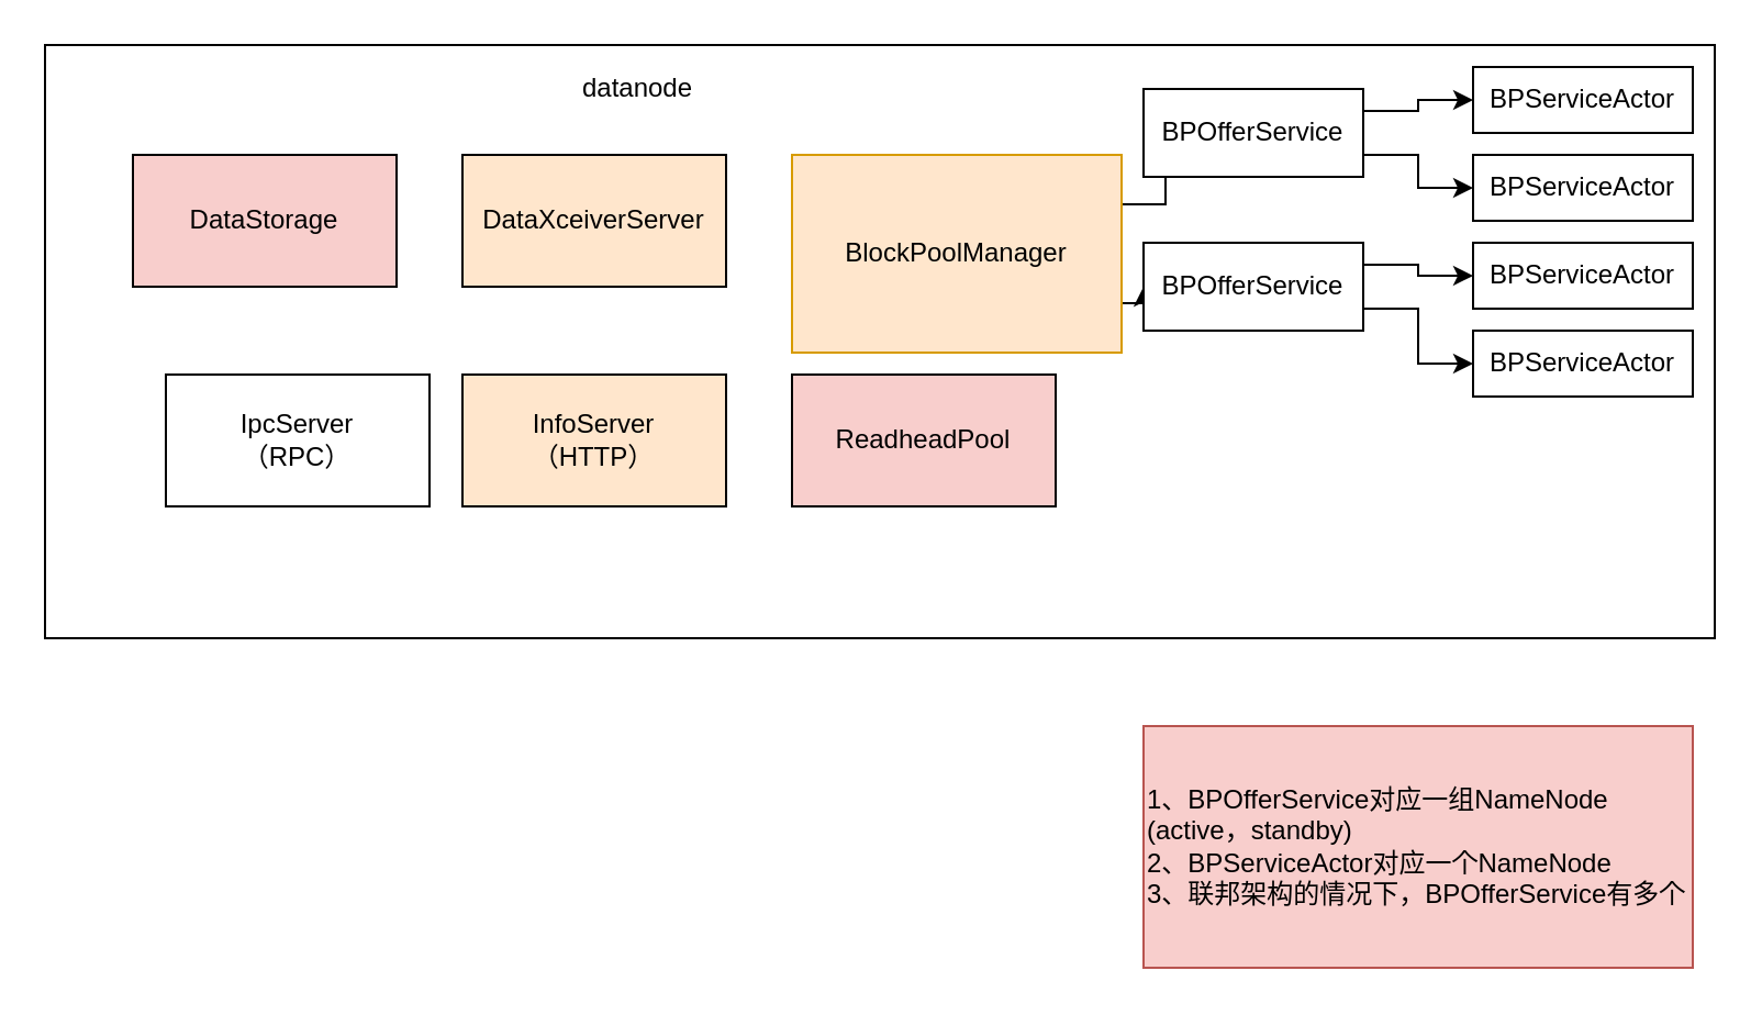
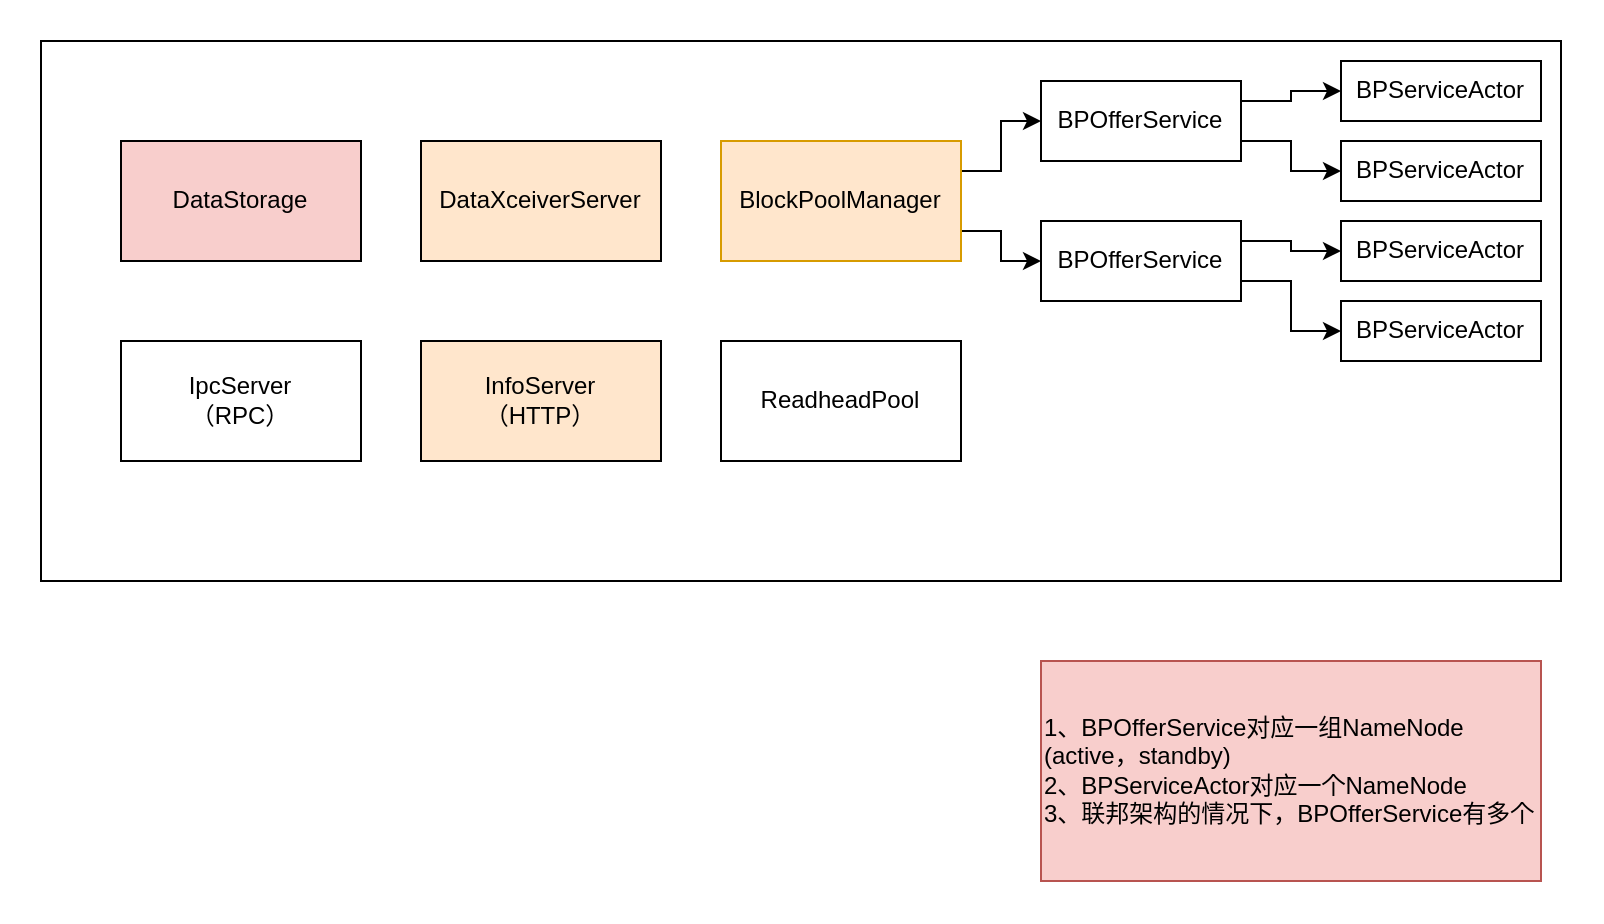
  <mxCell id="0" />
  <mxCell id="1" parent="0" />
  <mxCell id="2" value="" style="rounded=0;whiteSpace=wrap;html=1;" vertex="1" parent="1"><mxGeometry x="20" y="20" width="760" height="270" as="geometry" /></mxCell>
- <mxCell id="3" value="datanode" style="text;html=1;strokeColor=none;fillColor=none;align=center;verticalAlign=middle;whiteSpace=wrap;rounded=0;" vertex="1" parent="1"><mxGeometry x="230" y="20" width="120" height="40" as="geometry" /></mxCell>
  <mxCell id="4" value="DataStorage" style="rounded=0;whiteSpace=wrap;html=1;fillColor=#f8cecc;" vertex="1" parent="1"><mxGeometry x="60" y="70" width="120" height="60" as="geometry" /></mxCell>
- <mxCell id="5" value="IpcServer&lt;br&gt;（RPC）" style="rounded=0;whiteSpace=wrap;html=1;" vertex="1" parent="1"><mxGeometry x="75" y="170" width="120" height="60" as="geometry" /></mxCell>
+ <mxCell id="5" value="IpcServer&lt;br&gt;（RPC）" style="rounded=0;whiteSpace=wrap;html=1;" vertex="1" parent="1"><mxGeometry x="60" y="170" width="120" height="60" as="geometry" /></mxCell>
  <mxCell id="6" value="DataXceiverServer" style="rounded=0;whiteSpace=wrap;html=1;fillColor=#ffe6cc;" vertex="1" parent="1"><mxGeometry x="210" y="70" width="120" height="60" as="geometry" /></mxCell>
  <mxCell id="7" style="edgeStyle=orthogonalEdgeStyle;rounded=0;orthogonalLoop=1;jettySize=auto;html=1;exitX=1;exitY=0.25;exitDx=0;exitDy=0;" edge="1" parent="1" source="9" target="14"><mxGeometry relative="1" as="geometry" /></mxCell>
  <mxCell id="8" style="edgeStyle=orthogonalEdgeStyle;rounded=0;orthogonalLoop=1;jettySize=auto;html=1;exitX=1;exitY=0.75;exitDx=0;exitDy=0;entryX=0;entryY=0.5;entryDx=0;entryDy=0;" edge="1" parent="1" source="9" target="17"><mxGeometry relative="1" as="geometry" /></mxCell>
- <mxCell id="9" value="BlockPoolManager" style="rounded=0;whiteSpace=wrap;html=1;fillColor=#ffe6cc;strokeColor=#d79b00;" vertex="1" parent="1"><mxGeometry x="360" y="70" width="150" height="90" as="geometry" /></mxCell>
+ <mxCell id="9" value="BlockPoolManager" style="rounded=0;whiteSpace=wrap;html=1;fillColor=#ffe6cc;strokeColor=#d79b00;" vertex="1" parent="1"><mxGeometry x="360" y="70" width="120" height="60" as="geometry" /></mxCell>
  <mxCell id="10" value="InfoServer&lt;br&gt;（HTTP）" style="rounded=0;whiteSpace=wrap;html=1;fillColor=#ffe6cc;" vertex="1" parent="1"><mxGeometry x="210" y="170" width="120" height="60" as="geometry" /></mxCell>
- <mxCell id="11" value="ReadheadPool" style="rounded=0;whiteSpace=wrap;html=1;fillColor=#f8cecc;" vertex="1" parent="1"><mxGeometry x="360" y="170" width="120" height="60" as="geometry" /></mxCell>
+ <mxCell id="11" value="ReadheadPool" style="rounded=0;whiteSpace=wrap;html=1;" vertex="1" parent="1"><mxGeometry x="360" y="170" width="120" height="60" as="geometry" /></mxCell>
  <mxCell id="12" style="edgeStyle=orthogonalEdgeStyle;rounded=0;orthogonalLoop=1;jettySize=auto;html=1;exitX=1;exitY=0.25;exitDx=0;exitDy=0;entryX=0;entryY=0.5;entryDx=0;entryDy=0;" edge="1" parent="1" source="14" target="18"><mxGeometry relative="1" as="geometry" /></mxCell>
  <mxCell id="13" style="edgeStyle=orthogonalEdgeStyle;rounded=0;orthogonalLoop=1;jettySize=auto;html=1;exitX=1;exitY=0.75;exitDx=0;exitDy=0;entryX=0;entryY=0.5;entryDx=0;entryDy=0;" edge="1" parent="1" source="14" target="19"><mxGeometry relative="1" as="geometry" /></mxCell>
  <mxCell id="14" value="BPOfferService" style="rounded=0;whiteSpace=wrap;html=1;" vertex="1" parent="1"><mxGeometry x="520" y="40" width="100" height="40" as="geometry" /></mxCell>
  <mxCell id="15" style="edgeStyle=orthogonalEdgeStyle;rounded=0;orthogonalLoop=1;jettySize=auto;html=1;exitX=1;exitY=0.25;exitDx=0;exitDy=0;entryX=0;entryY=0.5;entryDx=0;entryDy=0;" edge="1" parent="1" source="17" target="20"><mxGeometry relative="1" as="geometry" /></mxCell>
  <mxCell id="16" style="edgeStyle=orthogonalEdgeStyle;rounded=0;orthogonalLoop=1;jettySize=auto;html=1;exitX=1;exitY=0.75;exitDx=0;exitDy=0;" edge="1" parent="1" source="17" target="21"><mxGeometry relative="1" as="geometry" /></mxCell>
  <mxCell id="17" value="BPOfferService" style="rounded=0;whiteSpace=wrap;html=1;" vertex="1" parent="1"><mxGeometry x="520" y="110" width="100" height="40" as="geometry" /></mxCell>
  <mxCell id="18" value="BPServiceActor" style="rounded=0;whiteSpace=wrap;html=1;" vertex="1" parent="1"><mxGeometry x="670" y="30" width="100" height="30" as="geometry" /></mxCell>
  <mxCell id="19" value="BPServiceActor" style="rounded=0;whiteSpace=wrap;html=1;" vertex="1" parent="1"><mxGeometry x="670" y="70" width="100" height="30" as="geometry" /></mxCell>
  <mxCell id="20" value="BPServiceActor" style="rounded=0;whiteSpace=wrap;html=1;" vertex="1" parent="1"><mxGeometry x="670" y="110" width="100" height="30" as="geometry" /></mxCell>
  <mxCell id="21" value="BPServiceActor" style="rounded=0;whiteSpace=wrap;html=1;" vertex="1" parent="1"><mxGeometry x="670" y="150" width="100" height="30" as="geometry" /></mxCell>
  <mxCell id="22" value="1、BPOfferService对应一组NameNode&lt;br&gt;(active，standby)&lt;br&gt;2、BPServiceActor对应一个NameNode&lt;br&gt;3、联邦架构的情况下，BPOfferService有多个" style="text;html=1;strokeColor=#b85450;fillColor=#f8cecc;align=left;verticalAlign=middle;whiteSpace=wrap;rounded=0;" vertex="1" parent="1"><mxGeometry x="520" y="330" width="250" height="110" as="geometry" /></mxCell>
